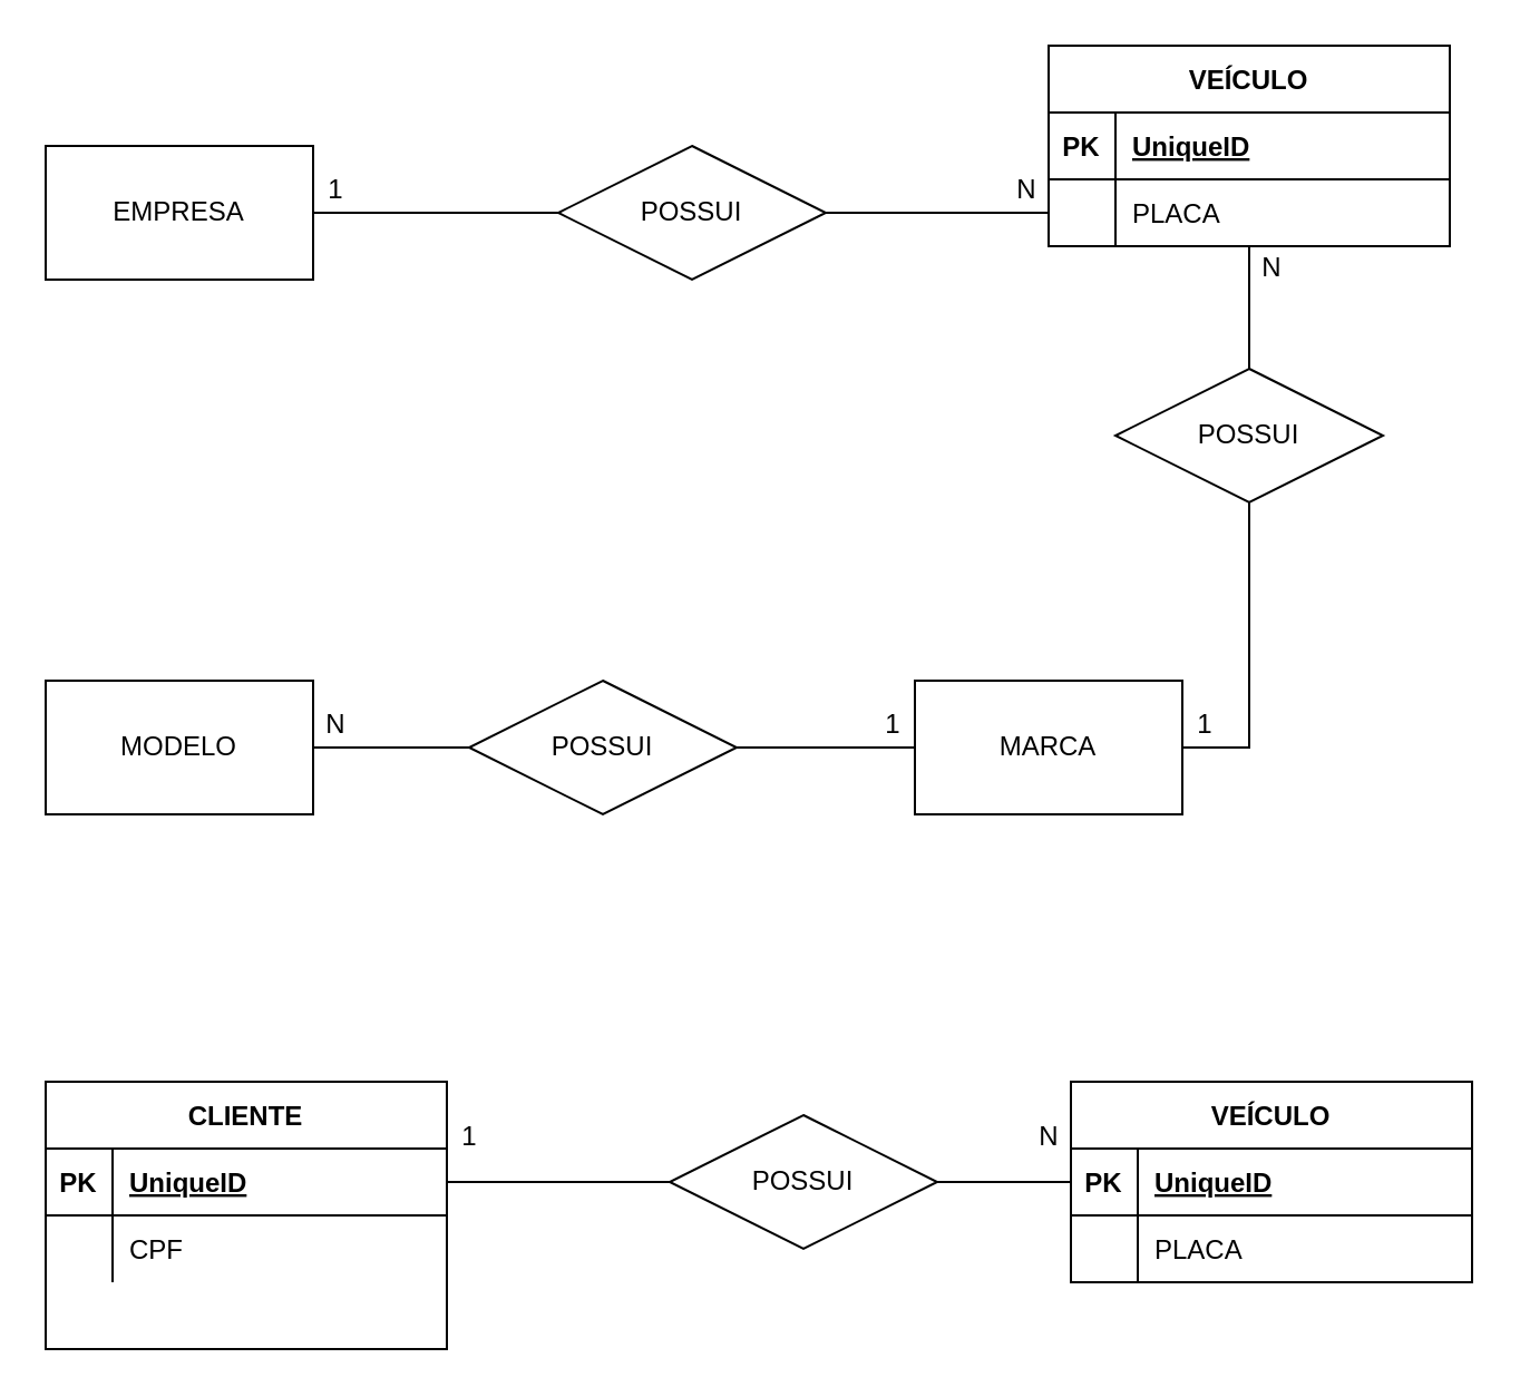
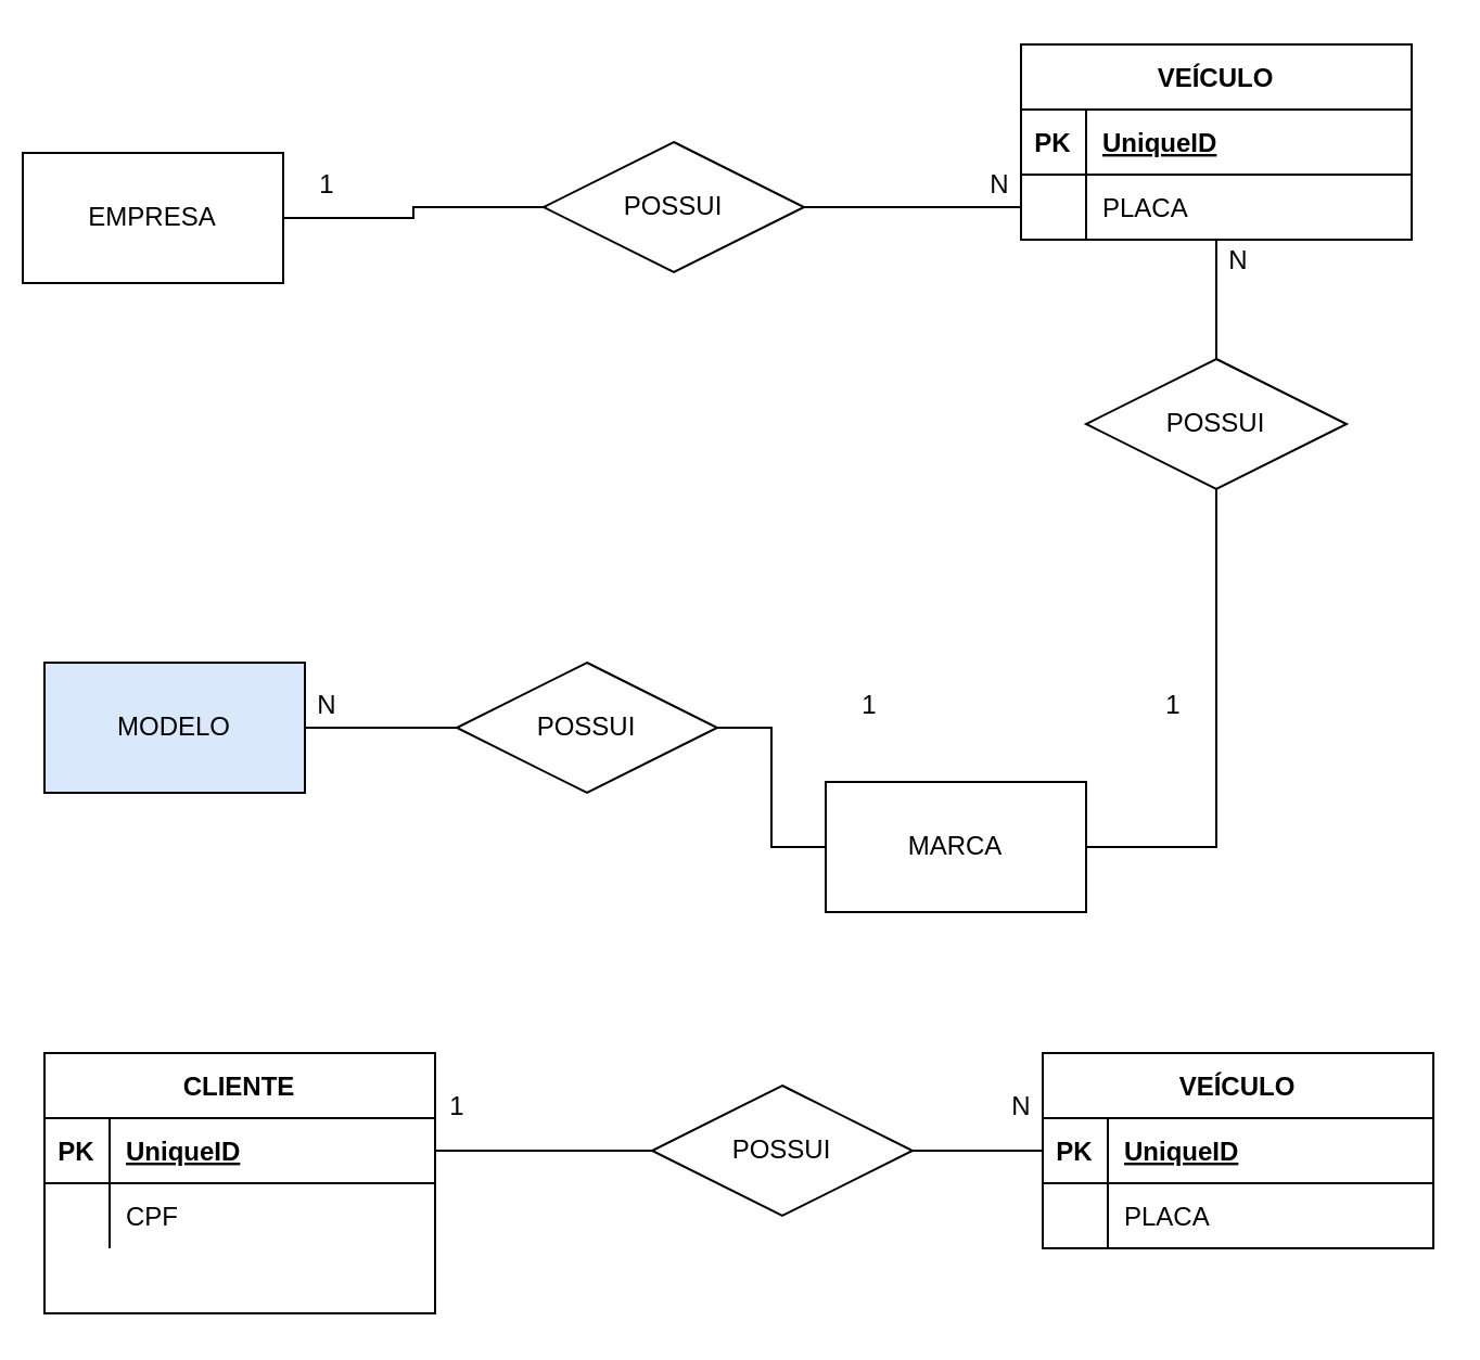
  <mxCell id="0" />
  <mxCell id="1" parent="0" />
  <mxCell id="2" style="edgeStyle=orthogonalEdgeStyle;rounded=0;orthogonalLoop=1;jettySize=auto;html=1;exitX=1;exitY=0.5;exitDx=0;exitDy=0;entryX=0;entryY=0.5;entryDx=0;entryDy=0;endArrow=none;endFill=0;" edge="1" parent="1" source="3" target="5"><mxGeometry relative="1" as="geometry" /></mxCell>
- <mxCell id="3" value="EMPRESA" style="rounded=0;whiteSpace=wrap;html=1;" vertex="1" parent="1"><mxGeometry x="20" y="65" width="120" height="60" as="geometry" /></mxCell>
+ <mxCell id="3" value="EMPRESA" style="rounded=0;whiteSpace=wrap;html=1;" vertex="1" parent="1"><mxGeometry x="10" y="70" width="120" height="60" as="geometry" /></mxCell>
  <mxCell id="4" style="edgeStyle=orthogonalEdgeStyle;rounded=0;orthogonalLoop=1;jettySize=auto;html=1;exitX=1;exitY=0.5;exitDx=0;exitDy=0;entryX=0;entryY=0.5;entryDx=0;entryDy=0;endArrow=none;endFill=0;" edge="1" parent="1" source="5"><mxGeometry relative="1" as="geometry"><mxPoint x="470" y="95" as="targetPoint" /></mxGeometry></mxCell>
  <mxCell id="5" value="POSSUI" style="shape=rhombus;perimeter=rhombusPerimeter;whiteSpace=wrap;html=1;align=center;" vertex="1" parent="1"><mxGeometry x="250" y="65" width="120" height="60" as="geometry" /></mxCell>
  <mxCell id="6" style="edgeStyle=orthogonalEdgeStyle;rounded=0;orthogonalLoop=1;jettySize=auto;html=1;exitX=0;exitY=0.5;exitDx=0;exitDy=0;entryX=1;entryY=0.5;entryDx=0;entryDy=0;endArrow=none;endFill=0;" edge="1" parent="1" source="8" target="22"><mxGeometry relative="1" as="geometry" /></mxCell>
  <mxCell id="7" style="edgeStyle=orthogonalEdgeStyle;rounded=0;orthogonalLoop=1;jettySize=auto;html=1;exitX=1;exitY=0.5;exitDx=0;exitDy=0;entryX=0.5;entryY=1;entryDx=0;entryDy=0;endArrow=none;endFill=0;" edge="1" parent="1" source="8" target="9"><mxGeometry relative="1" as="geometry" /></mxCell>
- <mxCell id="8" value="MARCA" style="whiteSpace=wrap;html=1;" vertex="1" parent="1"><mxGeometry x="410" y="305" width="120" height="60" as="geometry" /></mxCell>
+ <mxCell id="8" value="MARCA" style="whiteSpace=wrap;html=1;" vertex="1" parent="1"><mxGeometry x="380" y="360" width="120" height="60" as="geometry" /></mxCell>
  <mxCell id="9" value="POSSUI" style="shape=rhombus;perimeter=rhombusPerimeter;whiteSpace=wrap;html=1;align=center;" vertex="1" parent="1"><mxGeometry x="500" y="165" width="120" height="60" as="geometry" /></mxCell>
  <mxCell id="10" value="N" style="text;html=1;align=center;verticalAlign=middle;resizable=0;points=[];autosize=1;strokeColor=none;" vertex="1" parent="1"><mxGeometry x="450" y="75" width="20" height="20" as="geometry" /></mxCell>
  <mxCell id="11" value="1" style="text;html=1;align=center;verticalAlign=middle;resizable=0;points=[];autosize=1;strokeColor=none;" vertex="1" parent="1"><mxGeometry x="140" y="75" width="20" height="20" as="geometry" /></mxCell>
  <mxCell id="12" value="N" style="text;html=1;align=center;verticalAlign=middle;resizable=0;points=[];autosize=1;strokeColor=none;" vertex="1" parent="1"><mxGeometry x="560" y="110" width="20" height="20" as="geometry" /></mxCell>
  <mxCell id="13" value="1" style="text;html=1;align=center;verticalAlign=middle;resizable=0;points=[];autosize=1;strokeColor=none;" vertex="1" parent="1"><mxGeometry x="530" y="315" width="20" height="20" as="geometry" /></mxCell>
  <mxCell id="14" style="edgeStyle=orthogonalEdgeStyle;rounded=0;orthogonalLoop=1;jettySize=auto;html=1;exitX=0.5;exitY=1;exitDx=0;exitDy=0;entryX=0.5;entryY=0;entryDx=0;entryDy=0;endArrow=none;endFill=0;" edge="1" parent="1" source="15" target="9"><mxGeometry relative="1" as="geometry" /></mxCell>
  <mxCell id="15" value="VEÍCULO" style="shape=table;startSize=30;container=1;collapsible=1;childLayout=tableLayout;fixedRows=1;rowLines=0;fontStyle=1;align=center;resizeLast=1;" vertex="1" parent="1"><mxGeometry x="470" y="20" width="180" height="90" as="geometry" /></mxCell>
  <mxCell id="16" value="" style="shape=partialRectangle;collapsible=0;dropTarget=0;pointerEvents=0;fillColor=none;top=0;left=0;bottom=1;right=0;points=[[0,0.5],[1,0.5]];portConstraint=eastwest;" vertex="1" parent="15"><mxGeometry y="30" width="180" height="30" as="geometry" /></mxCell>
  <mxCell id="17" value="PK" style="shape=partialRectangle;connectable=0;fillColor=none;top=0;left=0;bottom=0;right=0;fontStyle=1;overflow=hidden;" vertex="1" parent="16"><mxGeometry width="30" height="30" as="geometry" /></mxCell>
  <mxCell id="18" value="UniqueID" style="shape=partialRectangle;connectable=0;fillColor=none;top=0;left=0;bottom=0;right=0;align=left;spacingLeft=6;fontStyle=5;overflow=hidden;" vertex="1" parent="16"><mxGeometry x="30" width="150" height="30" as="geometry" /></mxCell>
  <mxCell id="19" value="" style="shape=partialRectangle;collapsible=0;dropTarget=0;pointerEvents=0;fillColor=none;top=0;left=0;bottom=0;right=0;points=[[0,0.5],[1,0.5]];portConstraint=eastwest;" vertex="1" parent="15"><mxGeometry y="60" width="180" height="30" as="geometry" /></mxCell>
  <mxCell id="20" value="" style="shape=partialRectangle;connectable=0;fillColor=none;top=0;left=0;bottom=0;right=0;editable=1;overflow=hidden;" vertex="1" parent="19"><mxGeometry width="30" height="30" as="geometry" /></mxCell>
  <mxCell id="21" value="PLACA" style="shape=partialRectangle;connectable=0;fillColor=none;top=0;left=0;bottom=0;right=0;align=left;spacingLeft=6;overflow=hidden;" vertex="1" parent="19"><mxGeometry x="30" width="150" height="30" as="geometry" /></mxCell>
  <mxCell id="22" value="POSSUI" style="shape=rhombus;perimeter=rhombusPerimeter;whiteSpace=wrap;html=1;align=center;" vertex="1" parent="1"><mxGeometry x="210" y="305" width="120" height="60" as="geometry" /></mxCell>
  <mxCell id="23" style="edgeStyle=orthogonalEdgeStyle;rounded=0;orthogonalLoop=1;jettySize=auto;html=1;exitX=1;exitY=0.5;exitDx=0;exitDy=0;entryX=0;entryY=0.5;entryDx=0;entryDy=0;endArrow=none;endFill=0;" edge="1" parent="1" source="24" target="22"><mxGeometry relative="1" as="geometry" /></mxCell>
- <mxCell id="24" value="MODELO" style="whiteSpace=wrap;html=1;" vertex="1" parent="1"><mxGeometry x="20" y="305" width="120" height="60" as="geometry" /></mxCell>
+ <mxCell id="24" value="MODELO" style="whiteSpace=wrap;html=1;fillColor=#dae8fc;" vertex="1" parent="1"><mxGeometry x="20" y="305" width="120" height="60" as="geometry" /></mxCell>
  <mxCell id="25" value="1" style="text;html=1;align=center;verticalAlign=middle;resizable=0;points=[];autosize=1;strokeColor=none;" vertex="1" parent="1"><mxGeometry x="390" y="315" width="20" height="20" as="geometry" /></mxCell>
  <mxCell id="26" value="N" style="text;html=1;align=center;verticalAlign=middle;resizable=0;points=[];autosize=1;strokeColor=none;" vertex="1" parent="1"><mxGeometry x="140" y="315" width="20" height="20" as="geometry" /></mxCell>
  <mxCell id="27" value="CLIENTE" style="shape=table;startSize=30;container=1;collapsible=1;childLayout=tableLayout;fixedRows=1;rowLines=0;fontStyle=1;align=center;resizeLast=1;" vertex="1" parent="1"><mxGeometry x="20" y="485" width="180" height="120" as="geometry" /></mxCell>
  <mxCell id="28" value="" style="shape=partialRectangle;collapsible=0;dropTarget=0;pointerEvents=0;fillColor=none;top=0;left=0;bottom=1;right=0;points=[[0,0.5],[1,0.5]];portConstraint=eastwest;" vertex="1" parent="27"><mxGeometry y="30" width="180" height="30" as="geometry" /></mxCell>
  <mxCell id="29" value="PK" style="shape=partialRectangle;connectable=0;fillColor=none;top=0;left=0;bottom=0;right=0;fontStyle=1;overflow=hidden;" vertex="1" parent="28"><mxGeometry width="30" height="30" as="geometry" /></mxCell>
  <mxCell id="30" value="UniqueID" style="shape=partialRectangle;connectable=0;fillColor=none;top=0;left=0;bottom=0;right=0;align=left;spacingLeft=6;fontStyle=5;overflow=hidden;" vertex="1" parent="28"><mxGeometry x="30" width="150" height="30" as="geometry" /></mxCell>
  <mxCell id="31" value="" style="shape=partialRectangle;collapsible=0;dropTarget=0;pointerEvents=0;fillColor=none;top=0;left=0;bottom=0;right=0;points=[[0,0.5],[1,0.5]];portConstraint=eastwest;" vertex="1" parent="27"><mxGeometry y="60" width="180" height="30" as="geometry" /></mxCell>
  <mxCell id="32" value="" style="shape=partialRectangle;connectable=0;fillColor=none;top=0;left=0;bottom=0;right=0;editable=1;overflow=hidden;" vertex="1" parent="31"><mxGeometry width="30" height="30" as="geometry" /></mxCell>
  <mxCell id="33" value="CPF" style="shape=partialRectangle;connectable=0;fillColor=none;top=0;left=0;bottom=0;right=0;align=left;spacingLeft=6;overflow=hidden;" vertex="1" parent="31"><mxGeometry x="30" width="150" height="30" as="geometry" /></mxCell>
  <mxCell id="34" value="" style="shape=partialRectangle;collapsible=0;dropTarget=0;pointerEvents=0;fillColor=none;top=0;left=0;bottom=0;right=0;points=[[0,0.5],[1,0.5]];portConstraint=eastwest;" vertex="1" parent="27"><mxGeometry y="90" width="180" height="30" as="geometry" /></mxCell>
  <mxCell id="35" value="" style="shape=partialRectangle;connectable=0;fillColor=none;top=0;left=0;bottom=0;right=0;editable=1;overflow=hidden;" vertex="1" parent="34"><mxGeometry width="30" height="30" as="geometry" /></mxCell>
  <mxCell id="36" style="edgeStyle=orthogonalEdgeStyle;rounded=0;orthogonalLoop=1;jettySize=auto;html=1;exitX=0;exitY=0.5;exitDx=0;exitDy=0;entryX=1;entryY=0.5;entryDx=0;entryDy=0;endArrow=none;endFill=0;" edge="1" parent="1" source="38" target="28"><mxGeometry relative="1" as="geometry" /></mxCell>
  <mxCell id="37" style="edgeStyle=orthogonalEdgeStyle;rounded=0;orthogonalLoop=1;jettySize=auto;html=1;exitX=1;exitY=0.5;exitDx=0;exitDy=0;entryX=0;entryY=0.5;entryDx=0;entryDy=0;endArrow=none;endFill=0;" edge="1" parent="1" source="38" target="40"><mxGeometry relative="1" as="geometry" /></mxCell>
  <mxCell id="38" value="POSSUI" style="shape=rhombus;perimeter=rhombusPerimeter;whiteSpace=wrap;html=1;align=center;" vertex="1" parent="1"><mxGeometry x="300" y="500" width="120" height="60" as="geometry" /></mxCell>
  <mxCell id="39" value="VEÍCULO" style="shape=table;startSize=30;container=1;collapsible=1;childLayout=tableLayout;fixedRows=1;rowLines=0;fontStyle=1;align=center;resizeLast=1;" vertex="1" parent="1"><mxGeometry x="480" y="485" width="180" height="90" as="geometry" /></mxCell>
  <mxCell id="40" value="" style="shape=partialRectangle;collapsible=0;dropTarget=0;pointerEvents=0;fillColor=none;top=0;left=0;bottom=1;right=0;points=[[0,0.5],[1,0.5]];portConstraint=eastwest;" vertex="1" parent="39"><mxGeometry y="30" width="180" height="30" as="geometry" /></mxCell>
  <mxCell id="41" value="PK" style="shape=partialRectangle;connectable=0;fillColor=none;top=0;left=0;bottom=0;right=0;fontStyle=1;overflow=hidden;" vertex="1" parent="40"><mxGeometry width="30" height="30" as="geometry" /></mxCell>
  <mxCell id="42" value="UniqueID" style="shape=partialRectangle;connectable=0;fillColor=none;top=0;left=0;bottom=0;right=0;align=left;spacingLeft=6;fontStyle=5;overflow=hidden;" vertex="1" parent="40"><mxGeometry x="30" width="150" height="30" as="geometry" /></mxCell>
  <mxCell id="43" value="" style="shape=partialRectangle;collapsible=0;dropTarget=0;pointerEvents=0;fillColor=none;top=0;left=0;bottom=0;right=0;points=[[0,0.5],[1,0.5]];portConstraint=eastwest;" vertex="1" parent="39"><mxGeometry y="60" width="180" height="30" as="geometry" /></mxCell>
  <mxCell id="44" value="" style="shape=partialRectangle;connectable=0;fillColor=none;top=0;left=0;bottom=0;right=0;editable=1;overflow=hidden;" vertex="1" parent="43"><mxGeometry width="30" height="30" as="geometry" /></mxCell>
  <mxCell id="45" value="PLACA" style="shape=partialRectangle;connectable=0;fillColor=none;top=0;left=0;bottom=0;right=0;align=left;spacingLeft=6;overflow=hidden;" vertex="1" parent="43"><mxGeometry x="30" width="150" height="30" as="geometry" /></mxCell>
  <mxCell id="46" value="1" style="text;html=1;align=center;verticalAlign=middle;resizable=0;points=[];autosize=1;strokeColor=none;" vertex="1" parent="1"><mxGeometry x="200" y="500" width="20" height="20" as="geometry" /></mxCell>
  <mxCell id="47" value="N" style="text;html=1;align=center;verticalAlign=middle;resizable=0;points=[];autosize=1;strokeColor=none;" vertex="1" parent="1"><mxGeometry x="460" y="500" width="20" height="20" as="geometry" /></mxCell>
